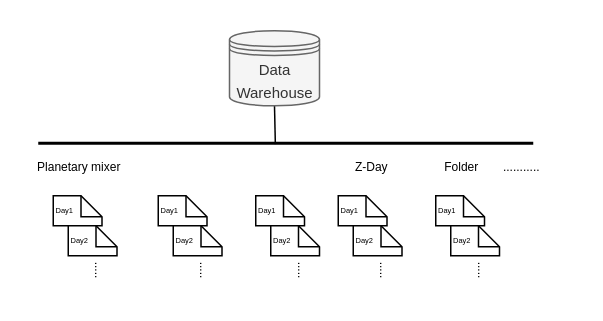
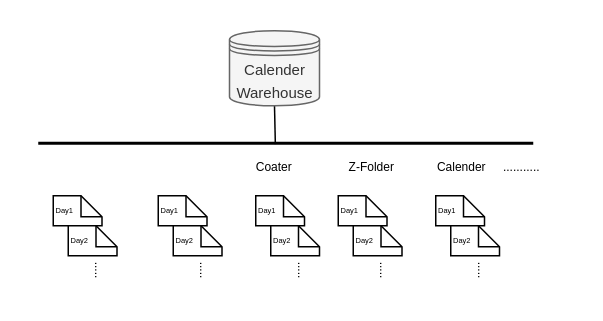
  <mxCell id="0" />
  <mxCell id="1" parent="0" />
  <mxCell id="2" style="edgeStyle=orthogonalEdgeStyle;rounded=0;orthogonalLoop=1;jettySize=auto;html=1;exitX=0.5;exitY=1;exitDx=0;exitDy=0;entryX=0.479;entryY=0.558;entryDx=0;entryDy=0;entryPerimeter=0;endArrow=none;endFill=0;" edge="1" parent="1" source="3" target="4"><mxGeometry relative="1" as="geometry" /></mxCell>
- <mxCell id="3" value="&lt;font style=&quot;font-size: 10px&quot;&gt;Data Warehouse&lt;/font&gt;" style="shape=datastore;whiteSpace=wrap;html=1;fillColor=#f5f5f5;strokeColor=#666666;fontColor=#333333;" vertex="1" parent="1"><mxGeometry x="152.5" y="20" width="60" height="50" as="geometry" /></mxCell>
+ <mxCell id="3" value="&lt;font style=&quot;font-size: 10px&quot;&gt;Calender Warehouse&lt;/font&gt;" style="shape=datastore;whiteSpace=wrap;html=1;fillColor=#f5f5f5;strokeColor=#666666;fontColor=#333333;" vertex="1" parent="1"><mxGeometry x="152.5" y="20" width="60" height="50" as="geometry" /></mxCell>
  <mxCell id="4" value="" style="line;strokeWidth=2;html=1;" vertex="1" parent="1"><mxGeometry x="25" y="90" width="330" height="10" as="geometry" /></mxCell>
- <mxCell id="5" value="&lt;font style=&quot;font-size: 8px&quot;&gt;Planetary mixer&lt;/font&gt;" style="text;html=1;strokeColor=none;fillColor=none;align=center;verticalAlign=middle;whiteSpace=wrap;rounded=0;" vertex="1" parent="1"><mxGeometry x="20" y="100" width="65" height="20" as="geometry" /></mxCell>
- <mxCell id="7" value="&lt;span style=&quot;font-size: 8px&quot;&gt;Z-Day&lt;/span&gt;" style="text;html=1;strokeColor=none;fillColor=none;align=center;verticalAlign=middle;whiteSpace=wrap;rounded=0;" vertex="1" parent="1"><mxGeometry x="215" y="100" width="65" height="20" as="geometry" /></mxCell>
- <mxCell id="8" value="&lt;span style=&quot;font-size: 8px&quot;&gt;Folder&lt;/span&gt;" style="text;html=1;strokeColor=none;fillColor=none;align=center;verticalAlign=middle;whiteSpace=wrap;rounded=0;" vertex="1" parent="1"><mxGeometry x="275" y="100" width="65" height="20" as="geometry" /></mxCell>
+ <mxCell id="6" value="&lt;span style=&quot;font-size: 8px&quot;&gt;Coater&lt;/span&gt;" style="text;html=1;strokeColor=none;fillColor=none;align=center;verticalAlign=middle;whiteSpace=wrap;rounded=0;" vertex="1" parent="1"><mxGeometry x="150" y="100" width="65" height="20" as="geometry" /></mxCell>
+ <mxCell id="7" value="&lt;span style=&quot;font-size: 8px&quot;&gt;Z-Folder&lt;/span&gt;" style="text;html=1;strokeColor=none;fillColor=none;align=center;verticalAlign=middle;whiteSpace=wrap;rounded=0;" vertex="1" parent="1"><mxGeometry x="215" y="100" width="65" height="20" as="geometry" /></mxCell>
+ <mxCell id="8" value="&lt;span style=&quot;font-size: 8px&quot;&gt;Calender&lt;/span&gt;" style="text;html=1;strokeColor=none;fillColor=none;align=center;verticalAlign=middle;whiteSpace=wrap;rounded=0;" vertex="1" parent="1"><mxGeometry x="275" y="100" width="65" height="20" as="geometry" /></mxCell>
  <mxCell id="9" value="&lt;font style=&quot;font-size: 5px&quot;&gt;Day1&lt;/font&gt;" style="shape=note;whiteSpace=wrap;html=1;size=14;verticalAlign=top;align=left;spacingTop=-6;" vertex="1" parent="1"><mxGeometry x="35" y="130" width="32.5" height="20" as="geometry" /></mxCell>
  <mxCell id="10" value="&lt;span style=&quot;font-size: 8px&quot;&gt;...........&lt;/span&gt;" style="text;html=1;strokeColor=none;fillColor=none;align=center;verticalAlign=middle;whiteSpace=wrap;rounded=0;" vertex="1" parent="1"><mxGeometry x="315" y="100" width="65" height="20" as="geometry" /></mxCell>
  <mxCell id="11" value="&lt;font style=&quot;font-size: 5px&quot;&gt;Day2&lt;/font&gt;" style="shape=note;whiteSpace=wrap;html=1;size=14;verticalAlign=top;align=left;spacingTop=-6;" vertex="1" parent="1"><mxGeometry x="45" y="150" width="32.5" height="20" as="geometry" /></mxCell>
  <mxCell id="12" value="&lt;span style=&quot;font-size: 8px&quot;&gt;.....&lt;/span&gt;" style="text;html=1;strokeColor=none;fillColor=none;align=center;verticalAlign=middle;whiteSpace=wrap;rounded=0;rotation=90;" vertex="1" parent="1"><mxGeometry x="35" y="170" width="65" height="20" as="geometry" /></mxCell>
  <mxCell id="13" value="&lt;font style=&quot;font-size: 5px&quot;&gt;Day1&lt;/font&gt;" style="shape=note;whiteSpace=wrap;html=1;size=14;verticalAlign=top;align=left;spacingTop=-6;" vertex="1" parent="1"><mxGeometry x="105" y="130" width="32.5" height="20" as="geometry" /></mxCell>
  <mxCell id="14" value="&lt;font style=&quot;font-size: 5px&quot;&gt;Day2&lt;/font&gt;" style="shape=note;whiteSpace=wrap;html=1;size=14;verticalAlign=top;align=left;spacingTop=-6;" vertex="1" parent="1"><mxGeometry x="115" y="150" width="32.5" height="20" as="geometry" /></mxCell>
  <mxCell id="15" value="&lt;font style=&quot;font-size: 5px&quot;&gt;Day1&lt;/font&gt;" style="shape=note;whiteSpace=wrap;html=1;size=14;verticalAlign=top;align=left;spacingTop=-6;" vertex="1" parent="1"><mxGeometry x="170" y="130" width="32.5" height="20" as="geometry" /></mxCell>
  <mxCell id="16" value="&lt;font style=&quot;font-size: 5px&quot;&gt;Day2&lt;/font&gt;" style="shape=note;whiteSpace=wrap;html=1;size=14;verticalAlign=top;align=left;spacingTop=-6;" vertex="1" parent="1"><mxGeometry x="180" y="150" width="32.5" height="20" as="geometry" /></mxCell>
  <mxCell id="17" value="&lt;font style=&quot;font-size: 5px&quot;&gt;Day1&lt;/font&gt;" style="shape=note;whiteSpace=wrap;html=1;size=14;verticalAlign=top;align=left;spacingTop=-6;" vertex="1" parent="1"><mxGeometry x="225" y="130" width="32.5" height="20" as="geometry" /></mxCell>
  <mxCell id="18" value="&lt;font style=&quot;font-size: 5px&quot;&gt;Day2&lt;/font&gt;" style="shape=note;whiteSpace=wrap;html=1;size=14;verticalAlign=top;align=left;spacingTop=-6;" vertex="1" parent="1"><mxGeometry x="235" y="150" width="32.5" height="20" as="geometry" /></mxCell>
  <mxCell id="19" value="&lt;font style=&quot;font-size: 5px&quot;&gt;Day1&lt;/font&gt;" style="shape=note;whiteSpace=wrap;html=1;size=14;verticalAlign=top;align=left;spacingTop=-6;" vertex="1" parent="1"><mxGeometry x="290" y="130" width="32.5" height="20" as="geometry" /></mxCell>
  <mxCell id="20" value="&lt;font style=&quot;font-size: 5px&quot;&gt;Day2&lt;/font&gt;" style="shape=note;whiteSpace=wrap;html=1;size=14;verticalAlign=top;align=left;spacingTop=-6;" vertex="1" parent="1"><mxGeometry x="300" y="150" width="32.5" height="20" as="geometry" /></mxCell>
  <mxCell id="21" value="&lt;span style=&quot;font-size: 8px&quot;&gt;.....&lt;/span&gt;" style="text;html=1;strokeColor=none;fillColor=none;align=center;verticalAlign=middle;whiteSpace=wrap;rounded=0;rotation=90;" vertex="1" parent="1"><mxGeometry x="105" y="170" width="65" height="20" as="geometry" /></mxCell>
  <mxCell id="22" value="&lt;span style=&quot;font-size: 8px&quot;&gt;.....&lt;/span&gt;" style="text;html=1;strokeColor=none;fillColor=none;align=center;verticalAlign=middle;whiteSpace=wrap;rounded=0;rotation=90;" vertex="1" parent="1"><mxGeometry x="170" y="170" width="65" height="20" as="geometry" /></mxCell>
  <mxCell id="23" value="&lt;span style=&quot;font-size: 8px&quot;&gt;.....&lt;/span&gt;" style="text;html=1;strokeColor=none;fillColor=none;align=center;verticalAlign=middle;whiteSpace=wrap;rounded=0;rotation=90;" vertex="1" parent="1"><mxGeometry x="225" y="170" width="65" height="20" as="geometry" /></mxCell>
  <mxCell id="24" value="&lt;span style=&quot;font-size: 8px&quot;&gt;.....&lt;/span&gt;" style="text;html=1;strokeColor=none;fillColor=none;align=center;verticalAlign=middle;whiteSpace=wrap;rounded=0;rotation=90;" vertex="1" parent="1"><mxGeometry x="290" y="170" width="65" height="20" as="geometry" /></mxCell>
